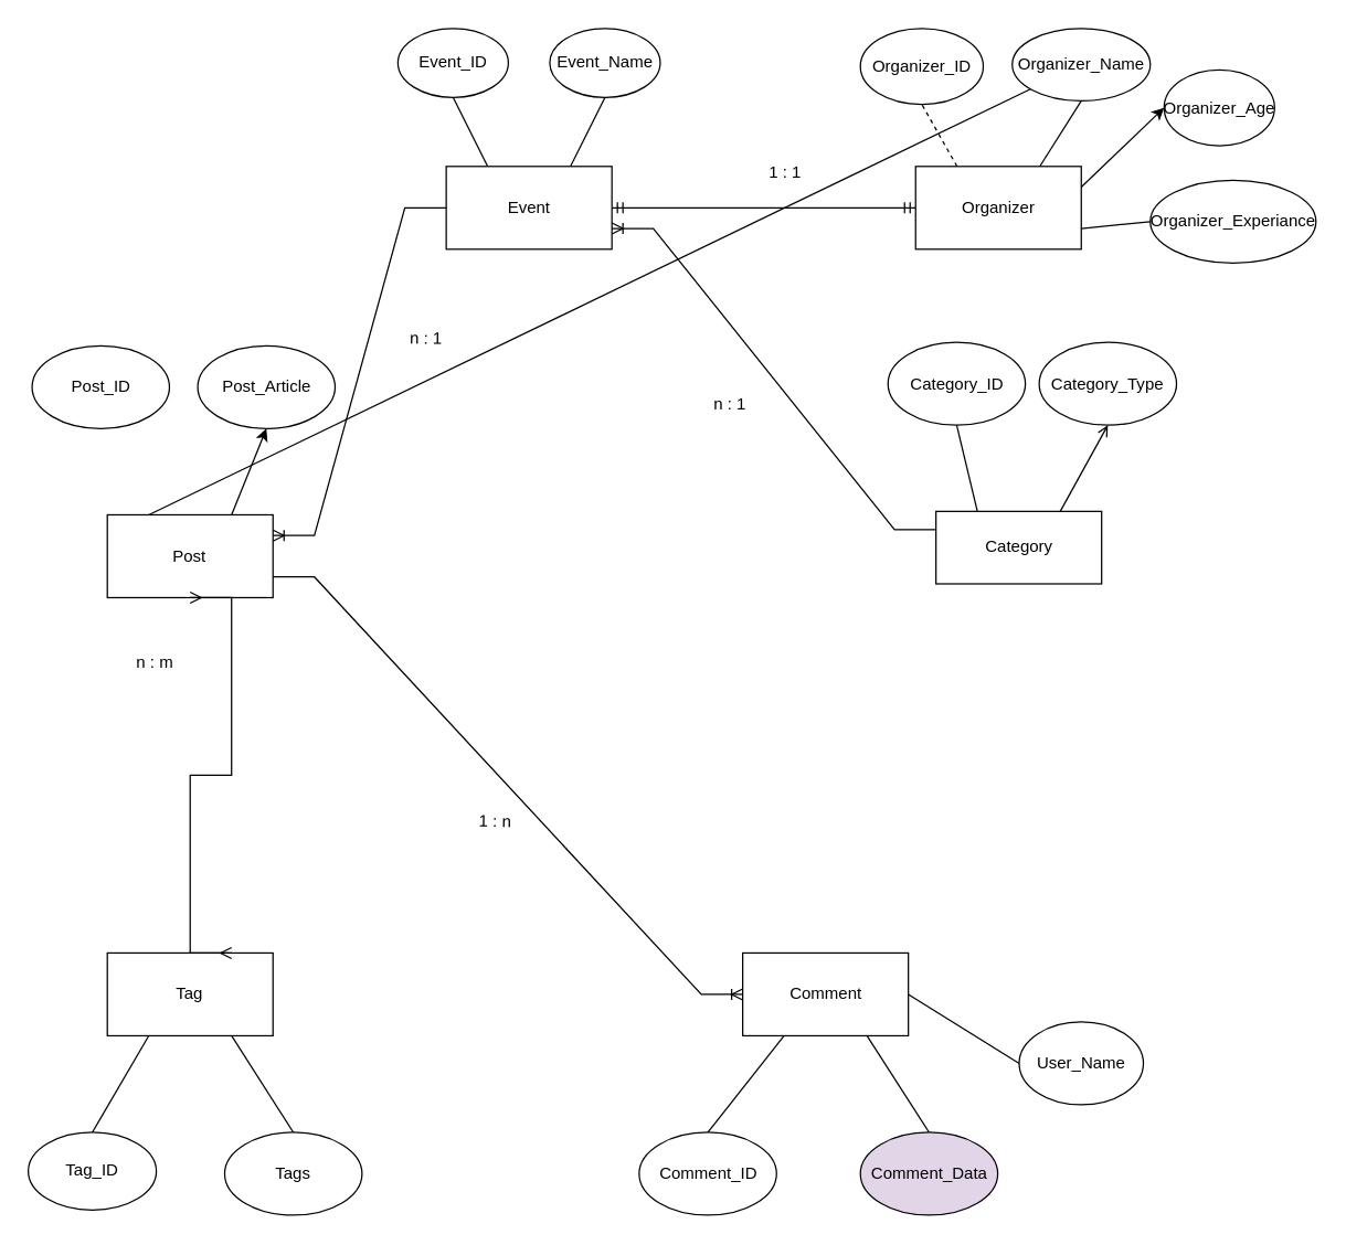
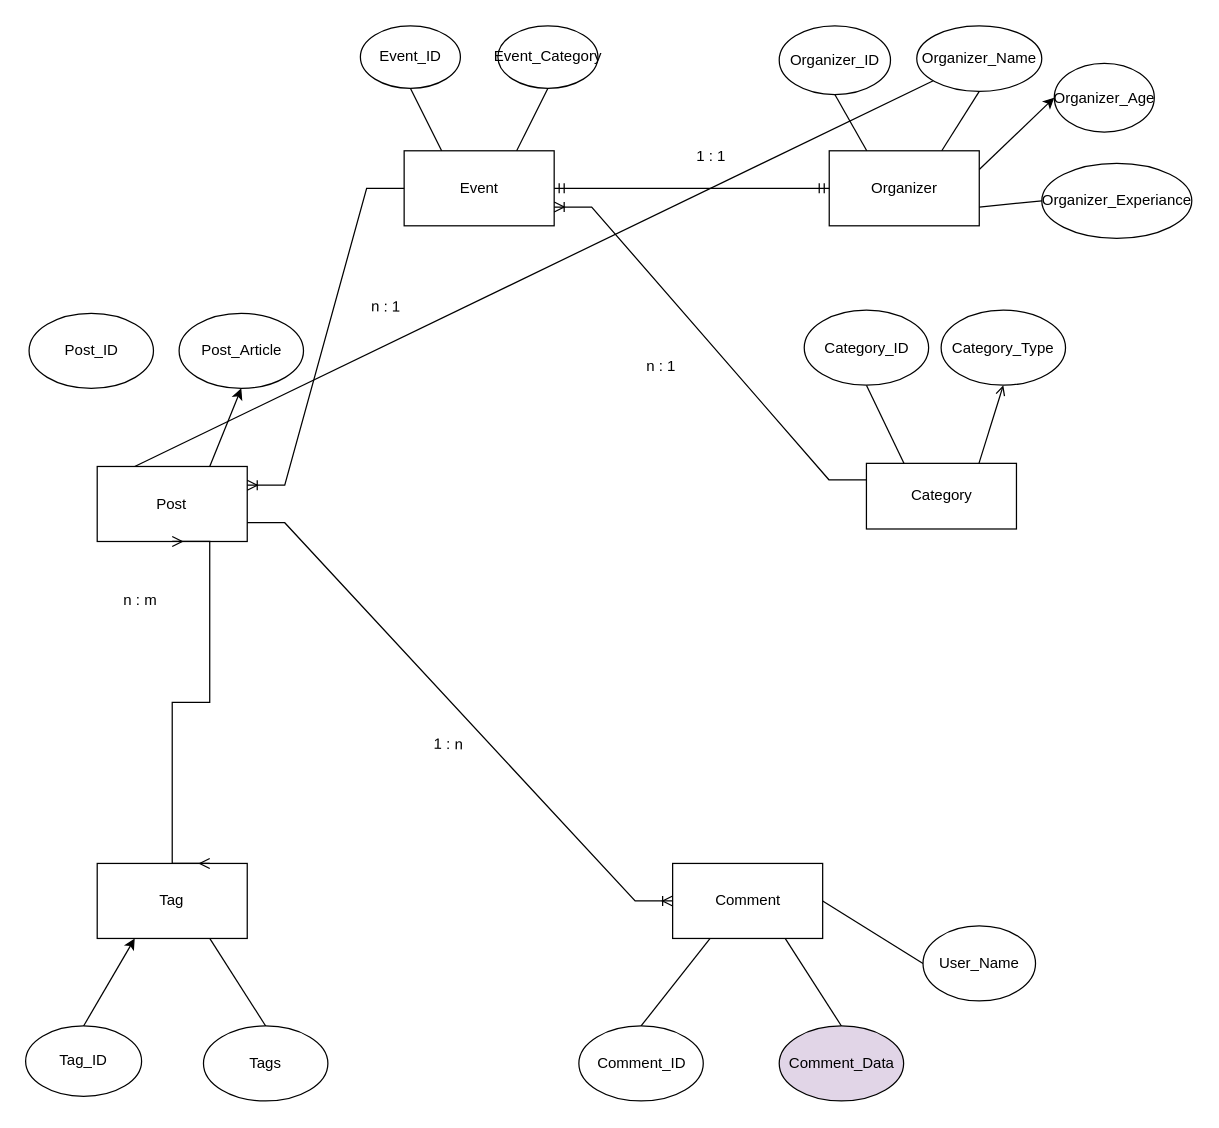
  <mxCell id="0" />
  <mxCell id="1" parent="0" />
- <mxCell id="2" value="Category" style="rounded=0;whiteSpace=wrap;html=1;" vertex="1" parent="1"><mxGeometry x="677.5" y="370" width="120" height="52.5" as="geometry" /></mxCell>
+ <mxCell id="2" value="Category" style="rounded=0;whiteSpace=wrap;html=1;" vertex="1" parent="1"><mxGeometry x="692.5" y="370" width="120" height="52.5" as="geometry" /></mxCell>
  <mxCell id="3" value="Post" style="rounded=0;whiteSpace=wrap;html=1;" vertex="1" parent="1"><mxGeometry x="77.25" y="372.5" width="120" height="60" as="geometry" /></mxCell>
  <mxCell id="4" value="Tag" style="rounded=0;whiteSpace=wrap;html=1;" vertex="1" parent="1"><mxGeometry x="77.25" y="690" width="120" height="60" as="geometry" /></mxCell>
  <mxCell id="5" value="Comment" style="rounded=0;whiteSpace=wrap;html=1;" vertex="1" parent="1"><mxGeometry x="537.5" y="690" width="120" height="60" as="geometry" /></mxCell>
  <mxCell id="6" value="" style="endArrow=none;html=1;rounded=0;exitX=0.25;exitY=0;exitDx=0;exitDy=0;" edge="1" parent="1" source="3" target="37"><mxGeometry width="50" height="50" relative="1" as="geometry"><mxPoint x="372.25" y="462.5" as="sourcePoint" /><mxPoint x="42.25" y="332.5" as="targetPoint" /></mxGeometry></mxCell>
  <mxCell id="7" value="" style="endArrow=classic;html=1;rounded=0;exitX=0.75;exitY=0;exitDx=0;exitDy=0;entryX=0.5;entryY=1;entryDx=0;entryDy=0;" edge="1" parent="1" source="3" target="20"><mxGeometry width="50" height="50" relative="1" as="geometry"><mxPoint x="352.25" y="452.5" as="sourcePoint" /><mxPoint x="268.25" y="340" as="targetPoint" /></mxGeometry></mxCell>
  <mxCell id="8" value="" style="endArrow=none;html=1;rounded=0;entryX=0.5;entryY=1;entryDx=0;entryDy=0;exitX=0.25;exitY=0;exitDx=0;exitDy=0;" edge="1" parent="1" source="2" target="22"><mxGeometry width="50" height="50" relative="1" as="geometry"><mxPoint x="512.75" y="490" as="sourcePoint" /><mxPoint x="617.75" y="312.5" as="targetPoint" /></mxGeometry></mxCell>
  <mxCell id="9" value="" style="endArrow=open;html=1;rounded=0;entryX=0.5;entryY=1;entryDx=0;entryDy=0;exitX=0.75;exitY=0;exitDx=0;exitDy=0;" edge="1" parent="1" source="2" target="23"><mxGeometry width="50" height="50" relative="1" as="geometry"><mxPoint x="482.75" y="440" as="sourcePoint" /><mxPoint x="832.25" y="317.5" as="targetPoint" /></mxGeometry></mxCell>
  <mxCell id="10" value="" style="endArrow=none;html=1;rounded=0;exitX=0.5;exitY=0;exitDx=0;exitDy=0;entryX=0.75;entryY=1;entryDx=0;entryDy=0;" edge="1" parent="1" source="21" target="4"><mxGeometry width="50" height="50" relative="1" as="geometry"><mxPoint x="33" y="800" as="sourcePoint" /><mxPoint x="123" y="790" as="targetPoint" /></mxGeometry></mxCell>
  <mxCell id="11" value="" style="endArrow=none;html=1;rounded=0;exitX=0.5;exitY=0;exitDx=0;exitDy=0;entryX=0.25;entryY=1;entryDx=0;entryDy=0;" edge="1" parent="1" source="24" target="5"><mxGeometry width="50" height="50" relative="1" as="geometry"><mxPoint x="482.5" y="775" as="sourcePoint" /><mxPoint x="442.5" y="680" as="targetPoint" /></mxGeometry></mxCell>
  <mxCell id="12" value="Tag_ID" style="ellipse;whiteSpace=wrap;html=1;" vertex="1" parent="1"><mxGeometry x="20" y="820" width="92.75" height="56.25" as="geometry" /></mxCell>
- <mxCell id="13" value="" style="endArrow=none;html=1;rounded=0;exitX=0.5;exitY=0;exitDx=0;exitDy=0;entryX=0.25;entryY=1;entryDx=0;entryDy=0;" edge="1" parent="1" source="12" target="4"><mxGeometry width="50" height="50" relative="1" as="geometry"><mxPoint x="343" y="720" as="sourcePoint" /><mxPoint x="62.75" y="770" as="targetPoint" /><Array as="points" /></mxGeometry></mxCell>
+ <mxCell id="13" value="" style="endArrow=classic;html=1;rounded=0;exitX=0.5;exitY=0;exitDx=0;exitDy=0;entryX=0.25;entryY=1;entryDx=0;entryDy=0;" edge="1" parent="1" source="12" target="4"><mxGeometry width="50" height="50" relative="1" as="geometry"><mxPoint x="343" y="720" as="sourcePoint" /><mxPoint x="62.75" y="770" as="targetPoint" /><Array as="points" /></mxGeometry></mxCell>
  <mxCell id="14" value="" style="endArrow=none;html=1;rounded=0;entryX=0.5;entryY=0;entryDx=0;entryDy=0;exitX=0.75;exitY=1;exitDx=0;exitDy=0;" edge="1" parent="1" source="5" target="25"><mxGeometry width="50" height="50" relative="1" as="geometry"><mxPoint x="302.5" y="790" as="sourcePoint" /><mxPoint x="702.5" y="790" as="targetPoint" /></mxGeometry></mxCell>
  <mxCell id="15" value="" style="edgeStyle=entityRelationEdgeStyle;fontSize=12;html=1;endArrow=ERmany;startArrow=ERmany;rounded=0;entryX=0.5;entryY=1;entryDx=0;entryDy=0;exitX=0.75;exitY=0;exitDx=0;exitDy=0;" edge="1" parent="1" source="4" target="3"><mxGeometry width="100" height="100" relative="1" as="geometry"><mxPoint x="192.75" y="720" as="sourcePoint" /><mxPoint x="122.75" y="450" as="targetPoint" /><Array as="points"><mxPoint x="42.09" y="606.54" /><mxPoint x="82.09" y="606.54" /><mxPoint x="37.09" y="616.54" /><mxPoint x="72.09" y="576.54" /><mxPoint x="72.09" y="606.54" /></Array></mxGeometry></mxCell>
  <mxCell id="16" value="n : m" style="text;strokeColor=none;align=center;fillColor=none;html=1;verticalAlign=middle;whiteSpace=wrap;rounded=0;" vertex="1" parent="1"><mxGeometry x="82.25" y="465" width="60" height="30" as="geometry" /></mxCell>
  <mxCell id="17" value="n : 1" style="text;html=1;align=center;verticalAlign=middle;resizable=0;points=[];autosize=1;strokeColor=none;fillColor=none;" vertex="1" parent="1"><mxGeometry x="502.75" y="277.5" width="50" height="30" as="geometry" /></mxCell>
  <mxCell id="18" value="1 : n" style="text;html=1;align=center;verticalAlign=middle;resizable=0;points=[];autosize=1;strokeColor=none;fillColor=none;rotation=1;" vertex="1" parent="1"><mxGeometry x="332.75" y="580" width="50" height="30" as="geometry" /></mxCell>
  <mxCell id="19" value="Post_ID" style="ellipse;whiteSpace=wrap;html=1;" vertex="1" parent="1"><mxGeometry x="22.75" y="250" width="99.5" height="60" as="geometry" /></mxCell>
  <mxCell id="20" value="Post_Article" style="ellipse;whiteSpace=wrap;html=1;" vertex="1" parent="1"><mxGeometry x="142.75" y="250" width="99.5" height="60" as="geometry" /></mxCell>
  <mxCell id="21" value="Tags" style="ellipse;whiteSpace=wrap;html=1;" vertex="1" parent="1"><mxGeometry x="162.25" y="820" width="99.5" height="60" as="geometry" /></mxCell>
  <mxCell id="22" value="Category_ID" style="ellipse;whiteSpace=wrap;html=1;" vertex="1" parent="1"><mxGeometry x="642.75" y="247.5" width="99.5" height="60" as="geometry" /></mxCell>
  <mxCell id="23" value="Category_Type" style="ellipse;whiteSpace=wrap;html=1;" vertex="1" parent="1"><mxGeometry x="752.25" y="247.5" width="99.5" height="60" as="geometry" /></mxCell>
  <mxCell id="24" value="Comment_ID" style="ellipse;whiteSpace=wrap;html=1;" vertex="1" parent="1"><mxGeometry x="462.5" y="820" width="99.5" height="60" as="geometry" /></mxCell>
  <mxCell id="25" value="Comment_Data" style="ellipse;whiteSpace=wrap;html=1;fillColor=#e1d5e7;" vertex="1" parent="1"><mxGeometry x="622.75" y="820" width="99.5" height="60" as="geometry" /></mxCell>
  <mxCell id="26" value="User_Name" style="ellipse;whiteSpace=wrap;html=1;" vertex="1" parent="1"><mxGeometry x="737.75" y="740" width="90" height="60" as="geometry" /></mxCell>
  <mxCell id="27" value="" style="endArrow=none;html=1;rounded=0;entryX=0;entryY=0.5;entryDx=0;entryDy=0;" edge="1" parent="1" target="26"><mxGeometry width="50" height="50" relative="1" as="geometry"><mxPoint x="657.5" y="720" as="sourcePoint" /><mxPoint x="742.75" y="755" as="targetPoint" /></mxGeometry></mxCell>
  <mxCell id="28" value="Event" style="rounded=0;whiteSpace=wrap;html=1;" vertex="1" parent="1"><mxGeometry x="322.75" y="120" width="120" height="60" as="geometry" /></mxCell>
  <mxCell id="29" value="Event_ID" style="ellipse;whiteSpace=wrap;html=1;" vertex="1" parent="1"><mxGeometry x="287.75" y="20" width="80" height="50" as="geometry" /></mxCell>
- <mxCell id="30" value="Event_Name" style="ellipse;whiteSpace=wrap;html=1;" vertex="1" parent="1"><mxGeometry x="397.75" y="20" width="80" height="50" as="geometry" /></mxCell>
+ <mxCell id="30" value="Event_Category" style="ellipse;whiteSpace=wrap;html=1;" vertex="1" parent="1"><mxGeometry x="397.75" y="20" width="80" height="50" as="geometry" /></mxCell>
  <mxCell id="31" value="" style="endArrow=none;html=1;rounded=0;entryX=0.5;entryY=1;entryDx=0;entryDy=0;exitX=0.75;exitY=0;exitDx=0;exitDy=0;" edge="1" parent="1" source="28" target="30"><mxGeometry width="50" height="50" relative="1" as="geometry"><mxPoint x="212.75" y="190" as="sourcePoint" /><mxPoint x="262.75" y="140" as="targetPoint" /></mxGeometry></mxCell>
  <mxCell id="32" value="" style="endArrow=none;html=1;rounded=0;entryX=0.5;entryY=1;entryDx=0;entryDy=0;exitX=0.25;exitY=0;exitDx=0;exitDy=0;" edge="1" parent="1" source="28" target="29"><mxGeometry width="50" height="50" relative="1" as="geometry"><mxPoint x="222.75" y="200" as="sourcePoint" /><mxPoint x="272.75" y="150" as="targetPoint" /></mxGeometry></mxCell>
  <mxCell id="33" value="" style="edgeStyle=entityRelationEdgeStyle;fontSize=12;html=1;endArrow=ERoneToMany;rounded=0;exitX=0;exitY=0.25;exitDx=0;exitDy=0;entryX=1;entryY=0.75;entryDx=0;entryDy=0;" edge="1" parent="1" source="2" target="28"><mxGeometry width="100" height="100" relative="1" as="geometry"><mxPoint x="302.75" y="330" as="sourcePoint" /><mxPoint x="422.75" y="200" as="targetPoint" /></mxGeometry></mxCell>
  <mxCell id="34" value="n : 1" style="text;html=1;align=center;verticalAlign=middle;resizable=0;points=[];autosize=1;strokeColor=none;fillColor=none;rotation=1;" vertex="1" parent="1"><mxGeometry x="282.75" y="230" width="50" height="30" as="geometry" /></mxCell>
  <mxCell id="35" value="Organizer" style="rounded=0;whiteSpace=wrap;html=1;" vertex="1" parent="1"><mxGeometry x="662.75" y="120" width="120" height="60" as="geometry" /></mxCell>
  <mxCell id="36" value="Organizer_ID" style="ellipse;whiteSpace=wrap;html=1;" vertex="1" parent="1"><mxGeometry x="622.75" y="20" width="89" height="55" as="geometry" /></mxCell>
  <mxCell id="37" value="Organizer_Name" style="ellipse;whiteSpace=wrap;html=1;" vertex="1" parent="1"><mxGeometry x="732.75" y="20" width="100" height="52.5" as="geometry" /></mxCell>
- <mxCell id="38" value="" style="endArrow=none;html=1;rounded=0;entryX=0.5;entryY=1;entryDx=0;entryDy=0;exitX=0.25;exitY=0;exitDx=0;exitDy=0;dashed=1;" edge="1" parent="1" source="35" target="36"><mxGeometry width="50" height="50" relative="1" as="geometry"><mxPoint x="542.75" y="220" as="sourcePoint" /><mxPoint x="592.75" y="170" as="targetPoint" /></mxGeometry></mxCell>
+ <mxCell id="38" value="" style="endArrow=none;html=1;rounded=0;entryX=0.5;entryY=1;entryDx=0;entryDy=0;exitX=0.25;exitY=0;exitDx=0;exitDy=0;" edge="1" parent="1" source="35" target="36"><mxGeometry width="50" height="50" relative="1" as="geometry"><mxPoint x="542.75" y="220" as="sourcePoint" /><mxPoint x="592.75" y="170" as="targetPoint" /></mxGeometry></mxCell>
  <mxCell id="39" value="" style="endArrow=none;html=1;rounded=0;exitX=0.75;exitY=0;exitDx=0;exitDy=0;entryX=0.5;entryY=1;entryDx=0;entryDy=0;" edge="1" parent="1" source="35" target="37"><mxGeometry width="50" height="50" relative="1" as="geometry"><mxPoint x="822.75" y="130" as="sourcePoint" /><mxPoint x="872.75" y="80" as="targetPoint" /></mxGeometry></mxCell>
  <mxCell id="40" value="Organizer_Age" style="ellipse;whiteSpace=wrap;html=1;" vertex="1" parent="1"><mxGeometry x="842.75" y="50" width="80" height="55" as="geometry" /></mxCell>
  <mxCell id="41" value="Organizer_Experiance" style="ellipse;whiteSpace=wrap;html=1;" vertex="1" parent="1"><mxGeometry x="832.75" y="130" width="120" height="60" as="geometry" /></mxCell>
  <mxCell id="42" value="" style="endArrow=classic;html=1;rounded=0;entryX=0;entryY=0.5;entryDx=0;entryDy=0;exitX=1;exitY=0.25;exitDx=0;exitDy=0;" edge="1" parent="1" source="35" target="40"><mxGeometry width="50" height="50" relative="1" as="geometry"><mxPoint x="752.75" y="270" as="sourcePoint" /><mxPoint x="802.75" y="220" as="targetPoint" /></mxGeometry></mxCell>
  <mxCell id="43" value="" style="endArrow=none;html=1;rounded=0;entryX=0;entryY=0.5;entryDx=0;entryDy=0;exitX=1;exitY=0.75;exitDx=0;exitDy=0;" edge="1" parent="1" source="35" target="41"><mxGeometry width="50" height="50" relative="1" as="geometry"><mxPoint x="762.75" y="280" as="sourcePoint" /><mxPoint x="812.75" y="230" as="targetPoint" /></mxGeometry></mxCell>
  <mxCell id="44" value="" style="edgeStyle=entityRelationEdgeStyle;fontSize=12;html=1;endArrow=ERmandOne;startArrow=ERmandOne;rounded=0;entryX=0;entryY=0.5;entryDx=0;entryDy=0;exitX=1;exitY=0.5;exitDx=0;exitDy=0;" edge="1" parent="1" source="28" target="35"><mxGeometry width="100" height="100" relative="1" as="geometry"><mxPoint x="512.75" y="220" as="sourcePoint" /><mxPoint x="612.75" y="120" as="targetPoint" /></mxGeometry></mxCell>
  <mxCell id="45" value="" style="edgeStyle=entityRelationEdgeStyle;fontSize=12;html=1;endArrow=ERoneToMany;rounded=0;exitX=0;exitY=0.5;exitDx=0;exitDy=0;entryX=1;entryY=0.25;entryDx=0;entryDy=0;" edge="1" parent="1" source="28" target="3"><mxGeometry width="100" height="100" relative="1" as="geometry"><mxPoint x="342.75" y="450" as="sourcePoint" /><mxPoint x="442.75" y="350" as="targetPoint" /></mxGeometry></mxCell>
  <mxCell id="46" value="1 : 1" style="text;html=1;align=center;verticalAlign=middle;resizable=0;points=[];autosize=1;strokeColor=none;fillColor=none;" vertex="1" parent="1"><mxGeometry x="542.75" y="110" width="50" height="30" as="geometry" /></mxCell>
  <mxCell id="47" value="" style="edgeStyle=entityRelationEdgeStyle;fontSize=12;html=1;endArrow=ERoneToMany;rounded=0;exitX=1;exitY=0.75;exitDx=0;exitDy=0;entryX=0;entryY=0.5;entryDx=0;entryDy=0;" edge="1" parent="1" source="3" target="5"><mxGeometry width="100" height="100" relative="1" as="geometry"><mxPoint x="282.75" y="630" as="sourcePoint" /><mxPoint x="382.75" y="530" as="targetPoint" /></mxGeometry></mxCell>
